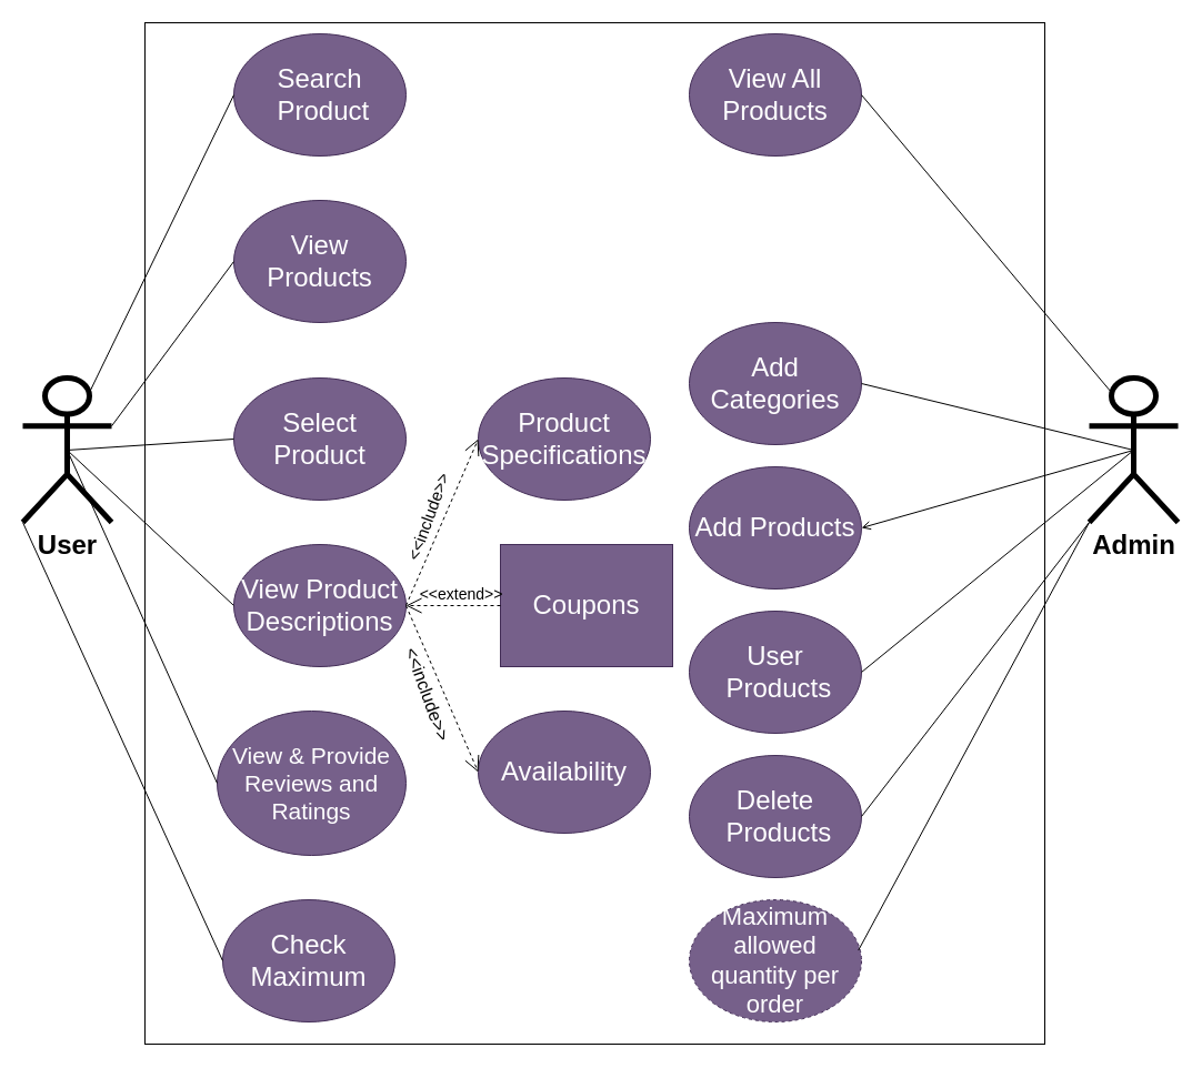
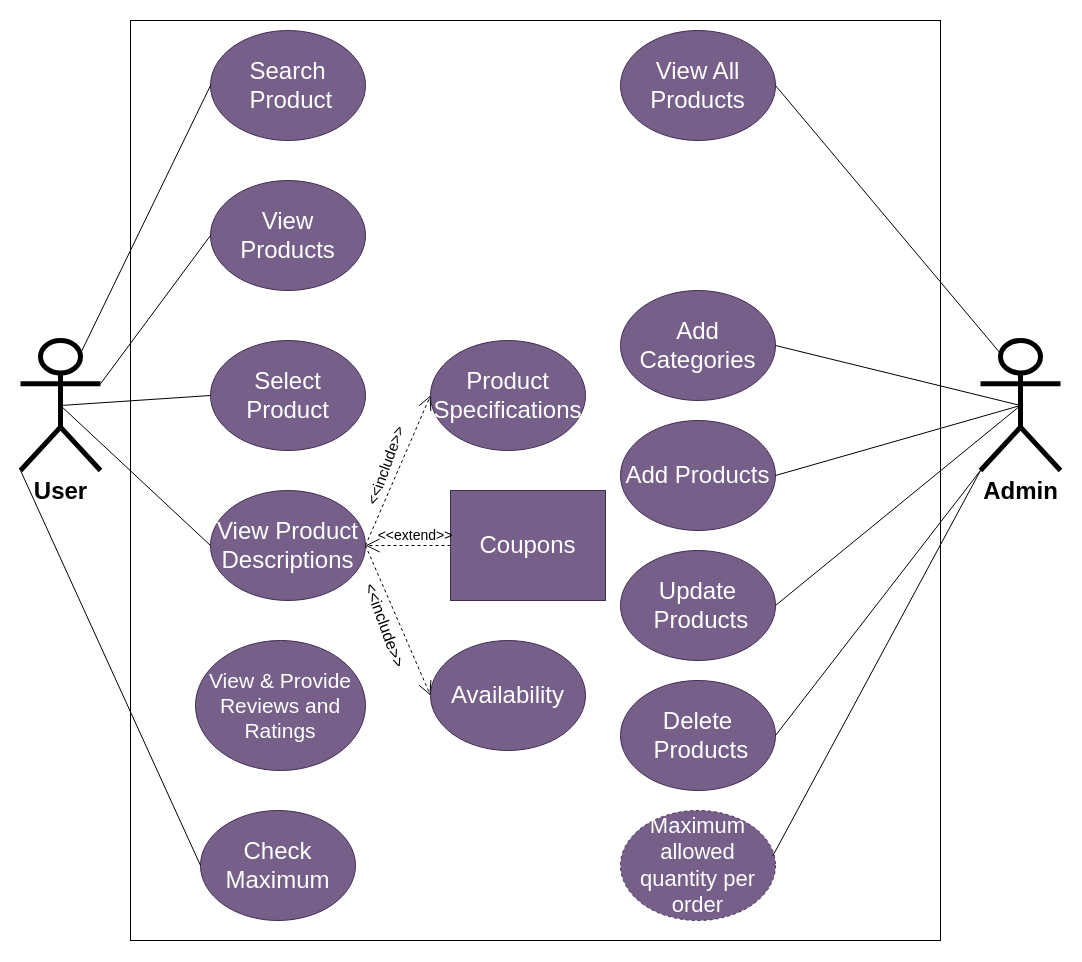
  <mxCell id="0" />
  <mxCell id="1" parent="0" />
  <mxCell id="2" value="" style="rounded=0;whiteSpace=wrap;html=1;movable=0;resizable=0;rotatable=0;deletable=0;editable=0;locked=1;connectable=0;" parent="1" vertex="1"><mxGeometry x="130" y="20" width="810" height="920" as="geometry" /></mxCell>
  <mxCell id="3" value="&lt;font style=&quot;font-size: 24px;&quot;&gt;&lt;b&gt;User&lt;/b&gt;&lt;/font&gt;" style="shape=umlActor;verticalLabelPosition=bottom;verticalAlign=top;html=1;outlineConnect=0;fillStyle=auto;strokeWidth=5;" parent="1" vertex="1"><mxGeometry x="20" y="340" width="80" height="130" as="geometry" /></mxCell>
  <mxCell id="4" value="&lt;font style=&quot;font-size: 24px;&quot;&gt;&lt;b&gt;Admin&lt;/b&gt;&lt;/font&gt;" style="shape=umlActor;verticalLabelPosition=bottom;verticalAlign=top;html=1;outlineConnect=0;fillStyle=auto;strokeWidth=5;" parent="1" vertex="1"><mxGeometry x="980" y="340" width="80" height="130" as="geometry" /></mxCell>
  <mxCell id="5" value="Search&lt;br style=&quot;font-size: 24px;&quot;&gt;&amp;nbsp;Product" style="ellipse;whiteSpace=wrap;html=1;fontSize=24;fillColor=#76608a;fontColor=#ffffff;strokeColor=#432D57;" parent="1" vertex="1"><mxGeometry x="210" y="30" width="155" height="110" as="geometry" /></mxCell>
  <mxCell id="6" value="View &lt;br style=&quot;font-size: 24px;&quot;&gt;Products" style="ellipse;whiteSpace=wrap;html=1;fontSize=24;fillColor=#76608a;fontColor=#ffffff;strokeColor=#432D57;" parent="1" vertex="1"><mxGeometry x="210" y="180" width="155" height="110" as="geometry" /></mxCell>
  <mxCell id="7" value="Select &lt;br style=&quot;font-size: 24px;&quot;&gt;Product" style="ellipse;whiteSpace=wrap;html=1;fontSize=24;fillColor=#76608a;fontColor=#ffffff;strokeColor=#432D57;" parent="1" vertex="1"><mxGeometry x="210" y="340" width="155" height="110" as="geometry" /></mxCell>
  <mxCell id="8" value="View Product Descriptions" style="ellipse;whiteSpace=wrap;html=1;fontSize=24;fillColor=#76608a;fontColor=#ffffff;strokeColor=#432D57;" parent="1" vertex="1"><mxGeometry x="210" y="490" width="155" height="110" as="geometry" /></mxCell>
  <mxCell id="9" value="&lt;font style=&quot;font-size: 21px;&quot;&gt;View &amp;amp; Provide Reviews and Ratings&lt;/font&gt;" style="ellipse;whiteSpace=wrap;html=1;fontSize=21;fillColor=#76608a;fontColor=#ffffff;strokeColor=#432D57;" parent="1" vertex="1"><mxGeometry x="195" y="640" width="170" height="130" as="geometry" /></mxCell>
  <mxCell id="10" value="Check &lt;br style=&quot;font-size: 24px;&quot;&gt;Maximum" style="ellipse;whiteSpace=wrap;html=1;fontSize=24;fillColor=#76608a;fontColor=#ffffff;strokeColor=#432D57;" parent="1" vertex="1"><mxGeometry x="200" y="810" width="155" height="110" as="geometry" /></mxCell>
  <mxCell id="11" value="" style="endArrow=none;html=1;rounded=0;exitX=0.75;exitY=0.1;exitDx=0;exitDy=0;exitPerimeter=0;entryX=0;entryY=0.5;entryDx=0;entryDy=0;" parent="1" source="3" target="5" edge="1"><mxGeometry width="50" height="50" relative="1" as="geometry"><mxPoint x="550" y="420" as="sourcePoint" /><mxPoint x="600" y="370" as="targetPoint" /></mxGeometry></mxCell>
  <mxCell id="12" value="" style="endArrow=none;html=1;rounded=0;exitX=1;exitY=0.333;exitDx=0;exitDy=0;exitPerimeter=0;entryX=0;entryY=0.5;entryDx=0;entryDy=0;" parent="1" source="3" target="6" edge="1"><mxGeometry width="50" height="50" relative="1" as="geometry"><mxPoint x="90" y="363" as="sourcePoint" /><mxPoint x="220" y="95" as="targetPoint" /></mxGeometry></mxCell>
- <mxCell id="13" value="" style="endArrow=none;html=1;rounded=0;exitX=0.5;exitY=0.5;exitDx=0;exitDy=0;exitPerimeter=0;entryX=0;entryY=0.5;entryDx=0;entryDy=0;" parent="1" source="3" target="9" edge="1"><mxGeometry width="50" height="50" relative="1" as="geometry"><mxPoint x="100" y="373" as="sourcePoint" /><mxPoint x="230" y="105" as="targetPoint" /></mxGeometry></mxCell>
  <mxCell id="14" value="" style="endArrow=none;html=1;rounded=0;exitX=0;exitY=1;exitDx=0;exitDy=0;exitPerimeter=0;entryX=0;entryY=0.5;entryDx=0;entryDy=0;" parent="1" source="3" target="10" edge="1"><mxGeometry width="50" height="50" relative="1" as="geometry"><mxPoint x="110" y="383" as="sourcePoint" /><mxPoint x="240" y="115" as="targetPoint" /></mxGeometry></mxCell>
  <mxCell id="15" value="" style="endArrow=none;html=1;rounded=0;exitX=0.5;exitY=0.5;exitDx=0;exitDy=0;exitPerimeter=0;entryX=0;entryY=0.5;entryDx=0;entryDy=0;" parent="1" source="3" target="7" edge="1"><mxGeometry width="50" height="50" relative="1" as="geometry"><mxPoint x="110" y="393" as="sourcePoint" /><mxPoint x="330" y="225" as="targetPoint" /></mxGeometry></mxCell>
  <mxCell id="16" value="" style="endArrow=none;html=1;rounded=0;exitX=0.5;exitY=0.5;exitDx=0;exitDy=0;exitPerimeter=0;entryX=0;entryY=0.5;entryDx=0;entryDy=0;" parent="1" source="3" target="8" edge="1"><mxGeometry width="50" height="50" relative="1" as="geometry"><mxPoint x="120" y="403" as="sourcePoint" /><mxPoint x="340" y="235" as="targetPoint" /></mxGeometry></mxCell>
  <mxCell id="17" value="Add Categories" style="ellipse;whiteSpace=wrap;html=1;fontSize=24;fillColor=#76608a;fontColor=#ffffff;strokeColor=#432D57;" parent="1" vertex="1"><mxGeometry x="620" y="290" width="155" height="110" as="geometry" /></mxCell>
  <mxCell id="18" value="Add Products" style="ellipse;whiteSpace=wrap;html=1;fontSize=24;fillColor=#76608a;fontColor=#ffffff;strokeColor=#432D57;" parent="1" vertex="1"><mxGeometry x="620" y="420" width="155" height="110" as="geometry" /></mxCell>
- <mxCell id="19" value="User&lt;br style=&quot;font-size: 24px;&quot;&gt;&amp;nbsp;Products" style="ellipse;whiteSpace=wrap;html=1;fontSize=24;fillColor=#76608a;fontColor=#ffffff;strokeColor=#432D57;" parent="1" vertex="1"><mxGeometry x="620" y="550" width="155" height="110" as="geometry" /></mxCell>
+ <mxCell id="19" value="Update&lt;br style=&quot;font-size: 24px;&quot;&gt;&amp;nbsp;Products" style="ellipse;whiteSpace=wrap;html=1;fontSize=24;fillColor=#76608a;fontColor=#ffffff;strokeColor=#432D57;" parent="1" vertex="1"><mxGeometry x="620" y="550" width="155" height="110" as="geometry" /></mxCell>
  <mxCell id="20" value="Delete&lt;br style=&quot;font-size: 24px;&quot;&gt;&amp;nbsp;Products" style="ellipse;whiteSpace=wrap;html=1;fontSize=24;fillColor=#76608a;fontColor=#ffffff;strokeColor=#432D57;" parent="1" vertex="1"><mxGeometry x="620" y="680" width="155" height="110" as="geometry" /></mxCell>
  <mxCell id="21" value="View All Products" style="ellipse;whiteSpace=wrap;html=1;fontSize=24;fillColor=#76608a;fontColor=#ffffff;strokeColor=#432D57;" parent="1" vertex="1"><mxGeometry x="620" y="30" width="155" height="110" as="geometry" /></mxCell>
  <mxCell id="22" value="" style="endArrow=none;html=1;rounded=0;exitX=0.5;exitY=0.5;exitDx=0;exitDy=0;exitPerimeter=0;entryX=1;entryY=0.5;entryDx=0;entryDy=0;" parent="1" source="4" target="17" edge="1"><mxGeometry width="50" height="50" relative="1" as="geometry"><mxPoint x="560" y="420" as="sourcePoint" /><mxPoint x="610" y="370" as="targetPoint" /></mxGeometry></mxCell>
- <mxCell id="23" value="" style="endArrow=open;html=1;rounded=0;exitX=0.5;exitY=0.5;exitDx=0;exitDy=0;exitPerimeter=0;entryX=1;entryY=0.5;entryDx=0;entryDy=0;" parent="1" source="4" target="18" edge="1"><mxGeometry width="50" height="50" relative="1" as="geometry"><mxPoint x="570" y="430" as="sourcePoint" /><mxPoint x="620" y="380" as="targetPoint" /></mxGeometry></mxCell>
+ <mxCell id="23" value="" style="endArrow=none;html=1;rounded=0;exitX=0.5;exitY=0.5;exitDx=0;exitDy=0;exitPerimeter=0;entryX=1;entryY=0.5;entryDx=0;entryDy=0;" parent="1" source="4" target="18" edge="1"><mxGeometry width="50" height="50" relative="1" as="geometry"><mxPoint x="570" y="430" as="sourcePoint" /><mxPoint x="620" y="380" as="targetPoint" /></mxGeometry></mxCell>
  <mxCell id="24" value="" style="endArrow=none;html=1;rounded=0;exitX=0.5;exitY=0.5;exitDx=0;exitDy=0;exitPerimeter=0;entryX=1;entryY=0.5;entryDx=0;entryDy=0;" parent="1" source="4" target="19" edge="1"><mxGeometry width="50" height="50" relative="1" as="geometry"><mxPoint x="580" y="440" as="sourcePoint" /><mxPoint x="630" y="390" as="targetPoint" /></mxGeometry></mxCell>
  <mxCell id="25" value="" style="endArrow=none;html=1;rounded=0;exitX=1;exitY=0.5;exitDx=0;exitDy=0;entryX=0;entryY=1;entryDx=0;entryDy=0;entryPerimeter=0;" parent="1" source="20" target="4" edge="1"><mxGeometry width="50" height="50" relative="1" as="geometry"><mxPoint x="590" y="450" as="sourcePoint" /><mxPoint x="640" y="400" as="targetPoint" /></mxGeometry></mxCell>
  <mxCell id="26" value="" style="endArrow=none;html=1;rounded=0;exitX=1;exitY=0.5;exitDx=0;exitDy=0;entryX=0.25;entryY=0.1;entryDx=0;entryDy=0;entryPerimeter=0;" parent="1" source="21" target="4" edge="1"><mxGeometry width="50" height="50" relative="1" as="geometry"><mxPoint x="600" y="460" as="sourcePoint" /><mxPoint x="650" y="410" as="targetPoint" /></mxGeometry></mxCell>
  <mxCell id="27" value="Maximum allowed quantity per order" style="ellipse;whiteSpace=wrap;html=1;fontSize=22;fillColor=#76608a;fontColor=#ffffff;strokeColor=#432D57;dashed=1;" parent="1" vertex="1"><mxGeometry x="620" y="810" width="155" height="110" as="geometry" /></mxCell>
  <mxCell id="28" value="" style="endArrow=none;html=1;rounded=0;exitX=0.982;exitY=0.414;exitDx=0;exitDy=0;entryX=0;entryY=1;entryDx=0;entryDy=0;entryPerimeter=0;exitPerimeter=0;" parent="1" source="27" target="4" edge="1"><mxGeometry width="50" height="50" relative="1" as="geometry"><mxPoint x="785" y="745" as="sourcePoint" /><mxPoint x="990" y="480" as="targetPoint" /></mxGeometry></mxCell>
  <mxCell id="29" value="Product Specifications" style="ellipse;whiteSpace=wrap;html=1;fontSize=24;fillColor=#76608a;fontColor=#ffffff;strokeColor=#432D57;" parent="1" vertex="1"><mxGeometry x="430" y="340" width="155" height="110" as="geometry" /></mxCell>
  <mxCell id="30" value="Coupons" style="whiteSpace=wrap;html=1;fontSize=24;fillColor=#76608a;fontColor=#ffffff;strokeColor=#432D57;rounded=0;" parent="1" vertex="1"><mxGeometry x="450" y="490" width="155" height="110" as="geometry" /></mxCell>
  <mxCell id="31" value="Availability" style="ellipse;whiteSpace=wrap;html=1;fontSize=24;fillColor=#76608a;fontColor=#ffffff;strokeColor=#432D57;" parent="1" vertex="1"><mxGeometry x="430" y="640" width="155" height="110" as="geometry" /></mxCell>
  <mxCell id="32" value="" style="endArrow=open;endSize=12;dashed=1;html=1;rounded=0;exitX=1;exitY=0.5;exitDx=0;exitDy=0;entryX=0;entryY=0.5;entryDx=0;entryDy=0;" parent="1" source="8" target="29" edge="1"><mxGeometry width="160" relative="1" as="geometry"><mxPoint x="500" y="520" as="sourcePoint" /><mxPoint x="660" y="520" as="targetPoint" /></mxGeometry></mxCell>
  <mxCell id="33" value="" style="endArrow=open;endSize=12;dashed=1;html=1;rounded=0;exitX=1;exitY=0.5;exitDx=0;exitDy=0;entryX=0;entryY=0.5;entryDx=0;entryDy=0;" parent="1" source="8" target="31" edge="1"><mxGeometry width="160" relative="1" as="geometry"><mxPoint x="385" y="565" as="sourcePoint" /><mxPoint x="440" y="415" as="targetPoint" /></mxGeometry></mxCell>
  <mxCell id="34" value="&amp;lt;&amp;lt;include&amp;gt;&amp;gt;" style="text;html=1;strokeColor=none;fillColor=none;align=center;verticalAlign=middle;whiteSpace=wrap;rounded=0;fontSize=15;rotation=-70;" parent="1" vertex="1"><mxGeometry x="355" y="450" width="60" height="30" as="geometry" /></mxCell>
  <mxCell id="35" value="&amp;lt;&amp;lt;extend&amp;gt;&amp;gt;" style="text;html=1;strokeColor=none;fillColor=none;align=center;verticalAlign=middle;whiteSpace=wrap;rounded=0;fontSize=14;rotation=0;" parent="1" vertex="1"><mxGeometry x="385" y="520" width="60" height="30" as="geometry" /></mxCell>
  <mxCell id="36" value="&amp;lt;&amp;lt;include&amp;gt;&amp;gt;" style="text;html=1;strokeColor=none;fillColor=none;align=center;verticalAlign=middle;whiteSpace=wrap;rounded=0;fontSize=16;rotation=70;" parent="1" vertex="1"><mxGeometry x="355" y="610" width="60" height="30" as="geometry" /></mxCell>
  <mxCell id="37" value="" style="endArrow=open;endSize=12;dashed=1;html=1;rounded=0;entryX=1;entryY=0.5;entryDx=0;entryDy=0;exitX=0;exitY=0.5;exitDx=0;exitDy=0;" parent="1" source="30" target="8" edge="1"><mxGeometry width="160" relative="1" as="geometry"><mxPoint x="410" y="470" as="sourcePoint" /><mxPoint x="570" y="470" as="targetPoint" /></mxGeometry></mxCell>
